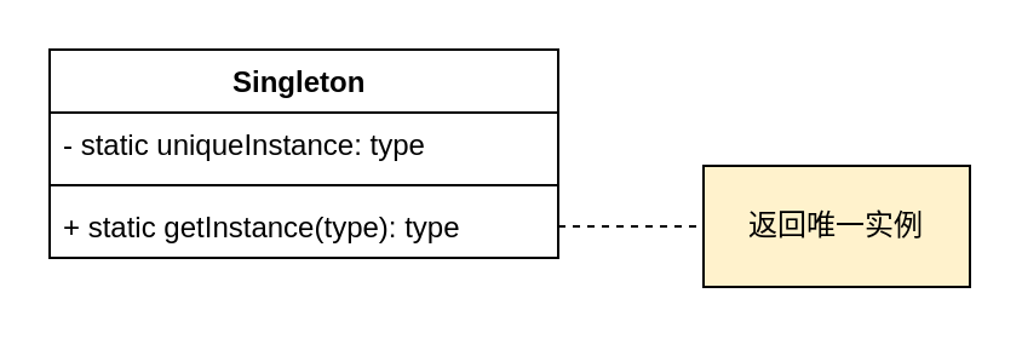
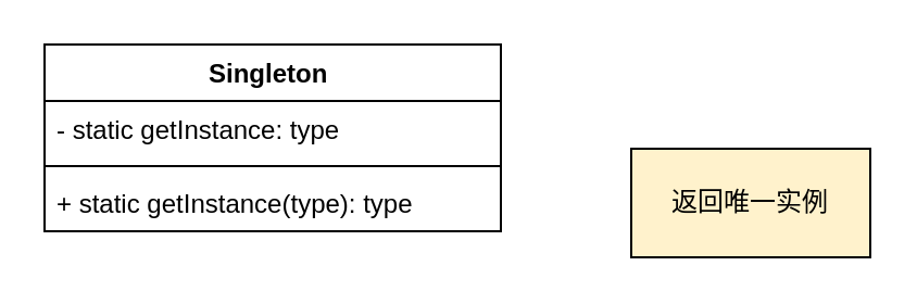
  <mxCell id="0" />
  <mxCell id="1" parent="0" />
  <mxCell id="2" value="Singleton&lt;span style=&quot;white-space: pre;&quot;&gt; &lt;/span&gt;" style="swimlane;fontStyle=1;align=center;verticalAlign=top;childLayout=stackLayout;horizontal=1;startSize=26;horizontalStack=0;resizeParent=1;resizeParentMax=0;resizeLast=0;collapsible=1;marginBottom=0;whiteSpace=wrap;html=1;" vertex="1" parent="1"><mxGeometry x="20" y="20" width="210" height="86" as="geometry" /></mxCell>
- <mxCell id="3" value="- static uniqueInstance: type" style="text;strokeColor=none;fillColor=none;align=left;verticalAlign=top;spacingLeft=4;spacingRight=4;overflow=hidden;rotatable=0;points=[[0,0.5],[1,0.5]];portConstraint=eastwest;whiteSpace=wrap;html=1;" vertex="1" parent="2"><mxGeometry y="26" width="210" height="26" as="geometry" /></mxCell>
+ <mxCell id="3" value="- static getInstance: type" style="text;strokeColor=none;fillColor=none;align=left;verticalAlign=top;spacingLeft=4;spacingRight=4;overflow=hidden;rotatable=0;points=[[0,0.5],[1,0.5]];portConstraint=eastwest;whiteSpace=wrap;html=1;" vertex="1" parent="2"><mxGeometry y="26" width="210" height="26" as="geometry" /></mxCell>
  <mxCell id="4" value="" style="line;strokeWidth=1;fillColor=none;align=left;verticalAlign=middle;spacingTop=-1;spacingLeft=3;spacingRight=3;rotatable=0;labelPosition=right;points=[];portConstraint=eastwest;strokeColor=inherit;" vertex="1" parent="2"><mxGeometry y="52" width="210" height="8" as="geometry" /></mxCell>
  <mxCell id="5" value="+ static&amp;nbsp;getInstance&lt;span style=&quot;background-color: initial;&quot;&gt;(type): type&lt;/span&gt;" style="text;strokeColor=none;fillColor=none;align=left;verticalAlign=top;spacingLeft=4;spacingRight=4;overflow=hidden;rotatable=0;points=[[0,0.5],[1,0.5]];portConstraint=eastwest;whiteSpace=wrap;html=1;" vertex="1" parent="2"><mxGeometry y="60" width="210" height="26" as="geometry" /></mxCell>
  <mxCell id="6" value="返回唯一实例" style="html=1;whiteSpace=wrap;fillColor=#fff2cc;" vertex="1" parent="1"><mxGeometry x="290" y="68" width="110" height="50" as="geometry" /></mxCell>
- <mxCell id="7" style="edgeStyle=orthogonalEdgeStyle;rounded=0;orthogonalLoop=1;jettySize=auto;html=1;dashed=1;endArrow=none;endFill=0;" edge="1" parent="1" source="5" target="6"><mxGeometry relative="1" as="geometry"><mxPoint x="290" y="93" as="targetPoint" /></mxGeometry></mxCell>
